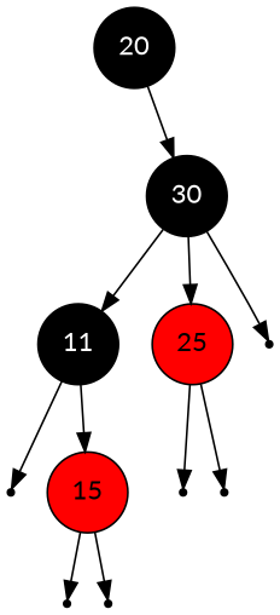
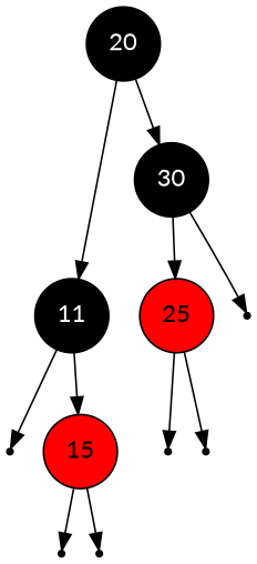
  digraph {
    fontname=Lato
    node [fontname=Lato shape=point style=filled]
    edge [fontname=Lato]
    n1 [fillcolor=black fontcolor=white label=20 shape=circle]
    n2 [fillcolor=black fontcolor=white label=11 shape=circle]
    n3 [fillcolor=black fontcolor=white label=30 shape=circle]
    nil0
    n5 [fillcolor=red fontcolor=black label=15 shape=circle]
    n6 [fillcolor=red fontcolor=black label=25 shape=circle]
    nil1002
    nil1
    nil1000
    nil2
    nil1001
-   n3 -> n2
+   n1 -> n2
    n1 -> n3
    n2 -> nil0
    n2 -> n5
    n3 -> n6
    n3 -> nil1002
    n5 -> nil1
    n5 -> nil1000
    n6 -> nil2
    n6 -> nil1001
  }
